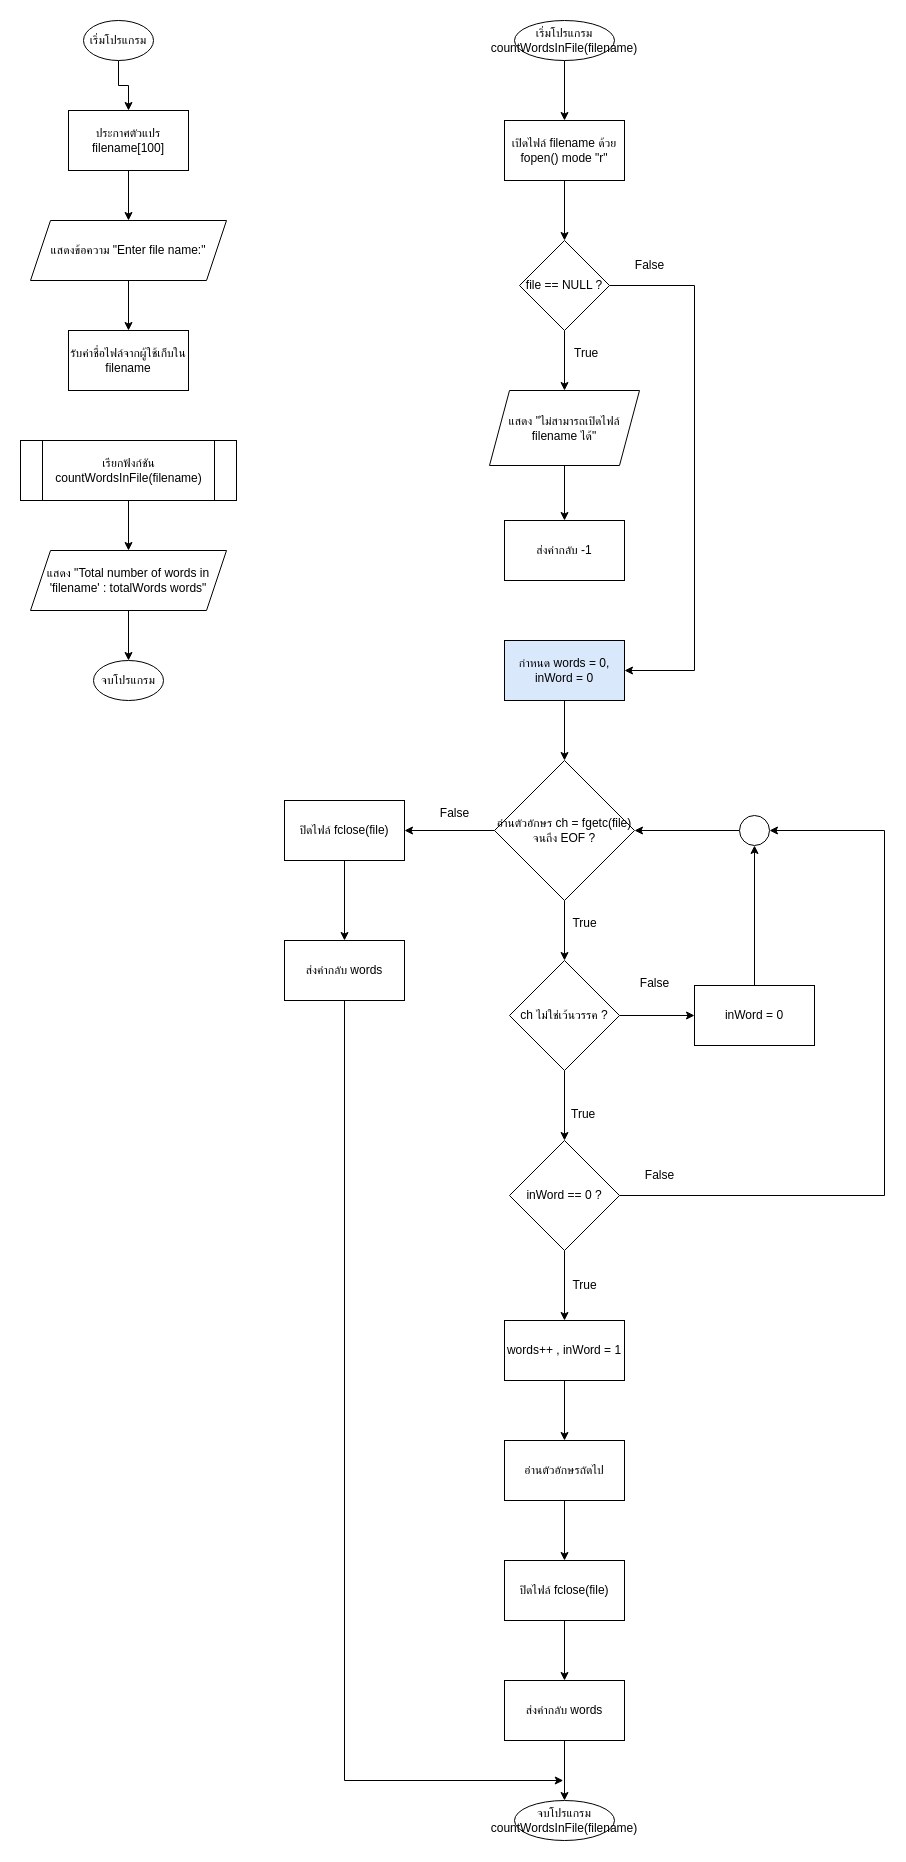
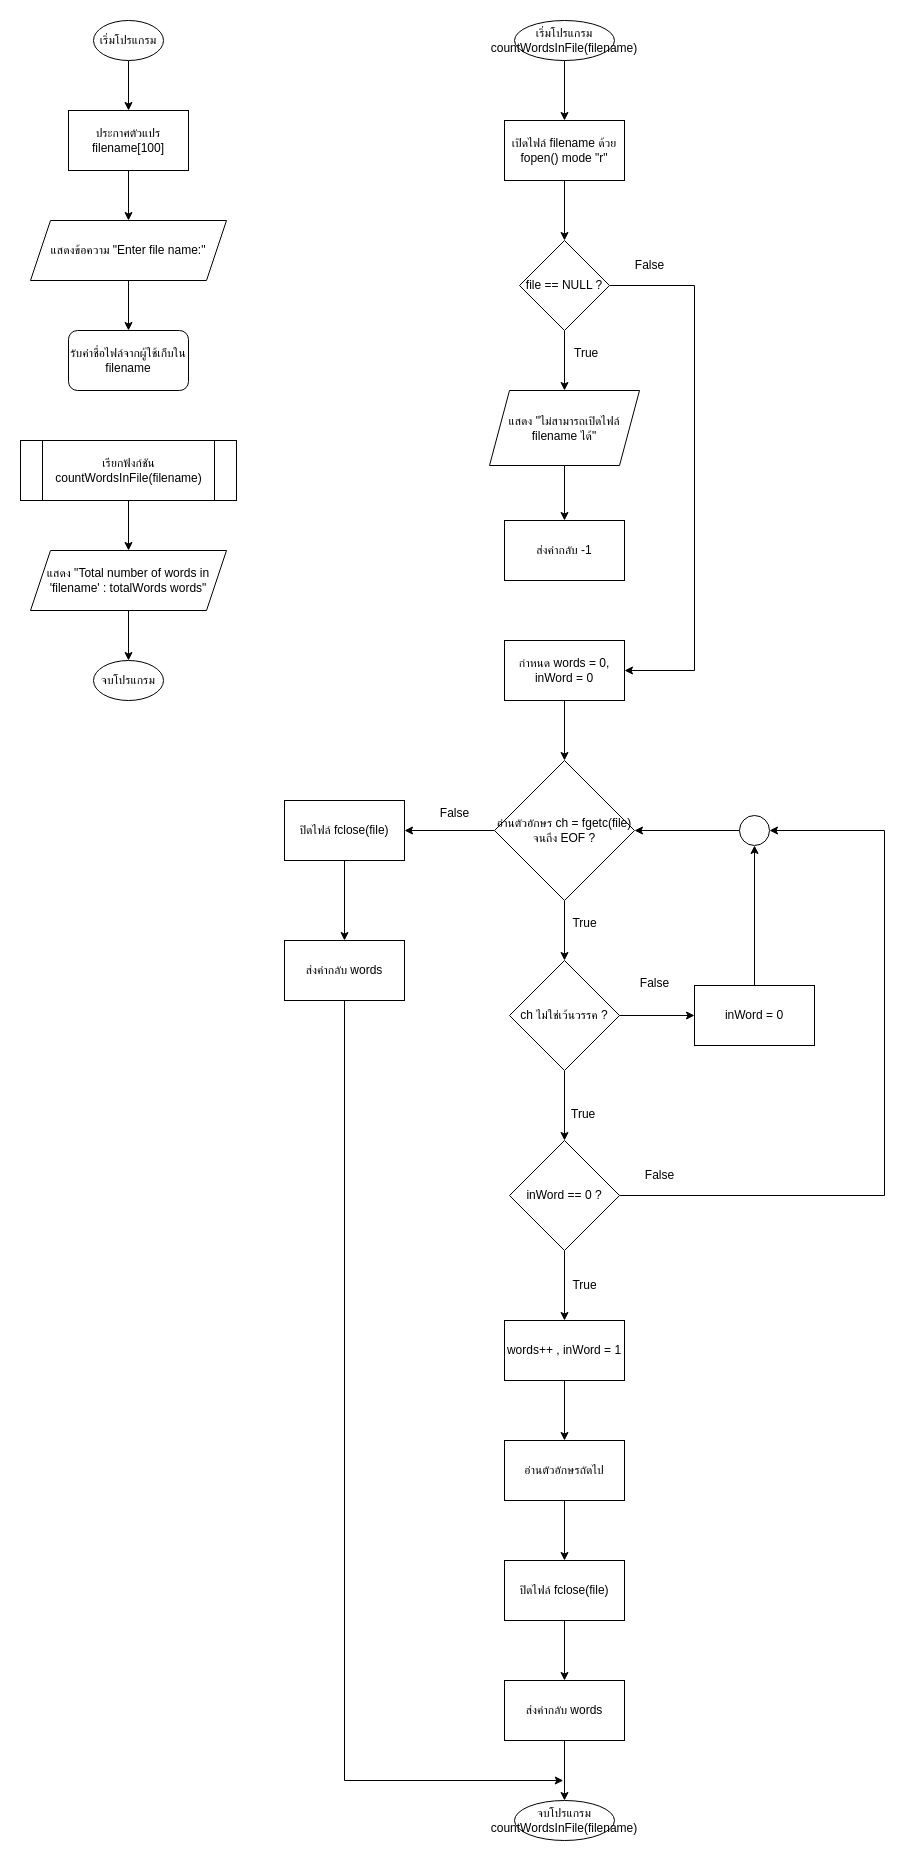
  <mxCell id="0" />
  <mxCell id="1" parent="0" />
  <mxCell id="2" value="" style="edgeStyle=orthogonalEdgeStyle;rounded=0;orthogonalLoop=1;jettySize=auto;html=1;" edge="1" parent="1" source="3" target="5"><mxGeometry relative="1" as="geometry" /></mxCell>
- <mxCell id="3" value="เริ่มโปรแกรม" style="ellipse;whiteSpace=wrap;html=1;" vertex="1" parent="1"><mxGeometry x="83" y="20" width="70" height="40" as="geometry" /></mxCell>
+ <mxCell id="3" value="เริ่มโปรแกรม" style="ellipse;whiteSpace=wrap;html=1;" vertex="1" parent="1"><mxGeometry x="93" y="20" width="70" height="40" as="geometry" /></mxCell>
  <mxCell id="4" value="" style="edgeStyle=orthogonalEdgeStyle;rounded=0;orthogonalLoop=1;jettySize=auto;html=1;" edge="1" parent="1" source="5" target="7"><mxGeometry relative="1" as="geometry" /></mxCell>
  <mxCell id="5" value="ประกาศตัวแปร filename[100]" style="whiteSpace=wrap;html=1;" vertex="1" parent="1"><mxGeometry x="68" y="110" width="120" height="60" as="geometry" /></mxCell>
  <mxCell id="6" value="" style="edgeStyle=orthogonalEdgeStyle;rounded=0;orthogonalLoop=1;jettySize=auto;html=1;" edge="1" parent="1" source="7" target="8"><mxGeometry relative="1" as="geometry" /></mxCell>
  <mxCell id="7" value="แสดงข้อความ &quot;Enter file name:&quot;" style="shape=parallelogram;perimeter=parallelogramPerimeter;whiteSpace=wrap;html=1;fixedSize=1;" vertex="1" parent="1"><mxGeometry x="30" y="220" width="196" height="60" as="geometry" /></mxCell>
- <mxCell id="8" value="รับค่าชื่อไฟล์จากผู้ใช้เก็บใน filename" style="whiteSpace=wrap;html=1;" vertex="1" parent="1"><mxGeometry x="68" y="330" width="120" height="60" as="geometry" /></mxCell>
+ <mxCell id="8" value="รับค่าชื่อไฟล์จากผู้ใช้เก็บใน filename" style="whiteSpace=wrap;html=1;rounded=1;" vertex="1" parent="1"><mxGeometry x="68" y="330" width="120" height="60" as="geometry" /></mxCell>
  <mxCell id="9" value="" style="edgeStyle=orthogonalEdgeStyle;rounded=0;orthogonalLoop=1;jettySize=auto;html=1;" edge="1" parent="1" source="10" target="12"><mxGeometry relative="1" as="geometry" /></mxCell>
  <mxCell id="10" value="เรียกฟังก์ชัน countWordsInFile(filename)" style="shape=process;whiteSpace=wrap;html=1;backgroundOutline=1;" vertex="1" parent="1"><mxGeometry x="20" y="440" width="216" height="60" as="geometry" /></mxCell>
  <mxCell id="11" value="" style="edgeStyle=orthogonalEdgeStyle;rounded=0;orthogonalLoop=1;jettySize=auto;html=1;" edge="1" parent="1" source="12" target="13"><mxGeometry relative="1" as="geometry" /></mxCell>
  <mxCell id="12" value="แสดง &quot;Total number of words in 'filename' : totalWords words&quot;" style="shape=parallelogram;perimeter=parallelogramPerimeter;whiteSpace=wrap;html=1;fixedSize=1;" vertex="1" parent="1"><mxGeometry x="30" y="550" width="196" height="60" as="geometry" /></mxCell>
  <mxCell id="13" value="จบโปรแกรม" style="ellipse;whiteSpace=wrap;html=1;" vertex="1" parent="1"><mxGeometry x="93" y="660" width="70" height="40" as="geometry" /></mxCell>
  <mxCell id="14" value="" style="edgeStyle=orthogonalEdgeStyle;rounded=0;orthogonalLoop=1;jettySize=auto;html=1;" edge="1" parent="1" source="15" target="17"><mxGeometry relative="1" as="geometry" /></mxCell>
  <mxCell id="15" value="เริ่มโปรแกรม&lt;div&gt;countWordsInFile(filename)&lt;/div&gt;" style="ellipse;whiteSpace=wrap;html=1;" vertex="1" parent="1"><mxGeometry x="514" y="20" width="100" height="40" as="geometry" /></mxCell>
  <mxCell id="16" value="" style="edgeStyle=orthogonalEdgeStyle;rounded=0;orthogonalLoop=1;jettySize=auto;html=1;" edge="1" parent="1" source="17" target="20"><mxGeometry relative="1" as="geometry" /></mxCell>
  <mxCell id="17" value="เปิดไฟล์ filename ด้วย fopen() mode &quot;r&quot;" style="whiteSpace=wrap;html=1;" vertex="1" parent="1"><mxGeometry x="504" y="120" width="120" height="60" as="geometry" /></mxCell>
  <mxCell id="18" value="" style="edgeStyle=orthogonalEdgeStyle;rounded=0;orthogonalLoop=1;jettySize=auto;html=1;" edge="1" parent="1" source="20" target="22"><mxGeometry relative="1" as="geometry" /></mxCell>
  <mxCell id="19" value="" style="edgeStyle=orthogonalEdgeStyle;rounded=0;orthogonalLoop=1;jettySize=auto;html=1;" edge="1" parent="1" source="20" target="26"><mxGeometry relative="1" as="geometry"><Array as="points"><mxPoint x="694" y="285" /><mxPoint x="694" y="670" /></Array></mxGeometry></mxCell>
  <mxCell id="20" value="file == NULL ?" style="rhombus;whiteSpace=wrap;html=1;" vertex="1" parent="1"><mxGeometry x="519" y="240" width="90" height="90" as="geometry" /></mxCell>
  <mxCell id="21" value="" style="edgeStyle=orthogonalEdgeStyle;rounded=0;orthogonalLoop=1;jettySize=auto;html=1;" edge="1" parent="1" source="22" target="23"><mxGeometry relative="1" as="geometry" /></mxCell>
  <mxCell id="22" value="แสดง &quot;ไม่สามารถเปิดไฟล์ filename ได้&quot;" style="shape=parallelogram;perimeter=parallelogramPerimeter;whiteSpace=wrap;html=1;fixedSize=1;" vertex="1" parent="1"><mxGeometry x="489" y="390" width="150" height="75" as="geometry" /></mxCell>
  <mxCell id="23" value="ส่งค่ากลับ -1" style="whiteSpace=wrap;html=1;" vertex="1" parent="1"><mxGeometry x="504" y="520" width="120" height="60" as="geometry" /></mxCell>
  <mxCell id="24" value="&amp;nbsp;True" style="text;html=1;align=center;verticalAlign=middle;resizable=0;points=[];autosize=1;strokeColor=none;fillColor=none;" vertex="1" parent="1"><mxGeometry x="559" y="338" width="50" height="30" as="geometry" /></mxCell>
  <mxCell id="25" value="" style="edgeStyle=orthogonalEdgeStyle;rounded=0;orthogonalLoop=1;jettySize=auto;html=1;" edge="1" parent="1" source="26" target="29"><mxGeometry relative="1" as="geometry" /></mxCell>
- <mxCell id="26" value="กำหนด words = 0, inWord = 0" style="whiteSpace=wrap;html=1;fillColor=#dae8fc;" vertex="1" parent="1"><mxGeometry x="504" y="640" width="120" height="60" as="geometry" /></mxCell>
+ <mxCell id="26" value="กำหนด words = 0, inWord = 0" style="whiteSpace=wrap;html=1;" vertex="1" parent="1"><mxGeometry x="504" y="640" width="120" height="60" as="geometry" /></mxCell>
  <mxCell id="27" value="" style="edgeStyle=orthogonalEdgeStyle;rounded=0;orthogonalLoop=1;jettySize=auto;html=1;" edge="1" parent="1" source="29" target="32"><mxGeometry relative="1" as="geometry" /></mxCell>
  <mxCell id="28" value="" style="edgeStyle=orthogonalEdgeStyle;rounded=0;orthogonalLoop=1;jettySize=auto;html=1;" edge="1" parent="1" source="29" target="38"><mxGeometry relative="1" as="geometry" /></mxCell>
  <mxCell id="29" value="อ่านตัวอักษร ch = fgetc(file) จนถึง EOF ?" style="rhombus;whiteSpace=wrap;html=1;" vertex="1" parent="1"><mxGeometry x="494" y="760" width="140" height="140" as="geometry" /></mxCell>
  <mxCell id="30" value="False" style="text;html=1;align=center;verticalAlign=middle;resizable=0;points=[];autosize=1;strokeColor=none;fillColor=none;" vertex="1" parent="1"><mxGeometry x="624" y="250" width="50" height="30" as="geometry" /></mxCell>
  <mxCell id="31" value="" style="edgeStyle=orthogonalEdgeStyle;rounded=0;orthogonalLoop=1;jettySize=auto;html=1;" edge="1" parent="1" source="32" target="35"><mxGeometry relative="1" as="geometry" /></mxCell>
  <mxCell id="32" value="ปิดไฟล์ fclose(file)" style="whiteSpace=wrap;html=1;" vertex="1" parent="1"><mxGeometry x="284" y="800" width="120" height="60" as="geometry" /></mxCell>
  <mxCell id="33" value="False" style="text;html=1;align=center;verticalAlign=middle;resizable=0;points=[];autosize=1;strokeColor=none;fillColor=none;" vertex="1" parent="1"><mxGeometry x="429" y="798" width="50" height="30" as="geometry" /></mxCell>
  <mxCell id="34" style="edgeStyle=orthogonalEdgeStyle;rounded=0;orthogonalLoop=1;jettySize=auto;html=1;" edge="1" parent="1" source="35"><mxGeometry relative="1" as="geometry"><mxPoint x="562.769" y="1780" as="targetPoint" /><Array as="points"><mxPoint x="344" y="1780" /></Array></mxGeometry></mxCell>
  <mxCell id="35" value="ส่งค่ากลับ words" style="whiteSpace=wrap;html=1;" vertex="1" parent="1"><mxGeometry x="284" y="940" width="120" height="60" as="geometry" /></mxCell>
  <mxCell id="36" value="" style="edgeStyle=orthogonalEdgeStyle;rounded=0;orthogonalLoop=1;jettySize=auto;html=1;" edge="1" parent="1" source="38" target="42"><mxGeometry relative="1" as="geometry" /></mxCell>
  <mxCell id="37" value="" style="edgeStyle=orthogonalEdgeStyle;rounded=0;orthogonalLoop=1;jettySize=auto;html=1;" edge="1" parent="1" source="38" target="55"><mxGeometry relative="1" as="geometry" /></mxCell>
  <mxCell id="38" value="ch ไม่ใช่เว้นวรรค ?" style="rhombus;whiteSpace=wrap;html=1;" vertex="1" parent="1"><mxGeometry x="509" y="960" width="110" height="110" as="geometry" /></mxCell>
  <mxCell id="39" value="&lt;div&gt;True&lt;/div&gt;" style="text;html=1;align=center;verticalAlign=middle;resizable=0;points=[];autosize=1;strokeColor=none;fillColor=none;" vertex="1" parent="1"><mxGeometry x="559" y="908" width="50" height="30" as="geometry" /></mxCell>
  <mxCell id="40" value="" style="edgeStyle=orthogonalEdgeStyle;rounded=0;orthogonalLoop=1;jettySize=auto;html=1;" edge="1" parent="1" source="42" target="45"><mxGeometry relative="1" as="geometry" /></mxCell>
  <mxCell id="41" style="edgeStyle=orthogonalEdgeStyle;rounded=0;orthogonalLoop=1;jettySize=auto;html=1;entryX=1;entryY=0.5;entryDx=0;entryDy=0;" edge="1" parent="1" source="42" target="58"><mxGeometry relative="1" as="geometry"><Array as="points"><mxPoint x="884" y="1195" /><mxPoint x="884" y="830" /></Array></mxGeometry></mxCell>
  <mxCell id="42" value="inWord == 0 ?" style="rhombus;whiteSpace=wrap;html=1;" vertex="1" parent="1"><mxGeometry x="509" y="1140" width="110" height="110" as="geometry" /></mxCell>
  <mxCell id="43" value="True" style="text;whiteSpace=wrap;" vertex="1" parent="1"><mxGeometry x="569" y="1100" width="30" height="30" as="geometry" /></mxCell>
  <mxCell id="44" value="" style="edgeStyle=orthogonalEdgeStyle;rounded=0;orthogonalLoop=1;jettySize=auto;html=1;" edge="1" parent="1" source="45" target="48"><mxGeometry relative="1" as="geometry" /></mxCell>
  <mxCell id="45" value="words++ , inWord = 1" style="whiteSpace=wrap;html=1;" vertex="1" parent="1"><mxGeometry x="504" y="1320" width="120" height="60" as="geometry" /></mxCell>
  <mxCell id="46" value="&lt;span style=&quot;text-align: left; text-wrap-mode: wrap;&quot;&gt;True&lt;/span&gt;" style="text;html=1;align=center;verticalAlign=middle;resizable=0;points=[];autosize=1;strokeColor=none;fillColor=none;" vertex="1" parent="1"><mxGeometry x="559" y="1270" width="50" height="30" as="geometry" /></mxCell>
  <mxCell id="47" value="" style="edgeStyle=orthogonalEdgeStyle;rounded=0;orthogonalLoop=1;jettySize=auto;html=1;" edge="1" parent="1" source="48" target="50"><mxGeometry relative="1" as="geometry" /></mxCell>
  <mxCell id="48" value="อ่านตัวอักษรถัดไป" style="whiteSpace=wrap;html=1;" vertex="1" parent="1"><mxGeometry x="504" y="1440" width="120" height="60" as="geometry" /></mxCell>
  <mxCell id="49" value="" style="edgeStyle=orthogonalEdgeStyle;rounded=0;orthogonalLoop=1;jettySize=auto;html=1;" edge="1" parent="1" source="50" target="52"><mxGeometry relative="1" as="geometry" /></mxCell>
  <mxCell id="50" value="ปิดไฟล์ fclose(file)" style="whiteSpace=wrap;html=1;" vertex="1" parent="1"><mxGeometry x="504" y="1560" width="120" height="60" as="geometry" /></mxCell>
  <mxCell id="51" value="" style="edgeStyle=orthogonalEdgeStyle;rounded=0;orthogonalLoop=1;jettySize=auto;html=1;" edge="1" parent="1" source="52" target="53"><mxGeometry relative="1" as="geometry" /></mxCell>
  <mxCell id="52" value="ส่งค่ากลับ words" style="whiteSpace=wrap;html=1;" vertex="1" parent="1"><mxGeometry x="504" y="1680" width="120" height="60" as="geometry" /></mxCell>
  <mxCell id="53" value="จบโปรแกรม&lt;br&gt;&lt;div&gt;countWordsInFile(filename)&lt;/div&gt;" style="ellipse;whiteSpace=wrap;html=1;" vertex="1" parent="1"><mxGeometry x="514" y="1800" width="100" height="40" as="geometry" /></mxCell>
  <mxCell id="54" style="edgeStyle=orthogonalEdgeStyle;rounded=0;orthogonalLoop=1;jettySize=auto;html=1;entryX=0.5;entryY=1;entryDx=0;entryDy=0;" edge="1" parent="1" source="55" target="58"><mxGeometry relative="1" as="geometry" /></mxCell>
  <mxCell id="55" value="inWord = 0" style="whiteSpace=wrap;html=1;" vertex="1" parent="1"><mxGeometry x="694" y="985" width="120" height="60" as="geometry" /></mxCell>
  <mxCell id="56" value="False" style="text;html=1;align=center;verticalAlign=middle;resizable=0;points=[];autosize=1;strokeColor=none;fillColor=none;" vertex="1" parent="1"><mxGeometry x="629" y="968" width="50" height="30" as="geometry" /></mxCell>
  <mxCell id="57" style="edgeStyle=orthogonalEdgeStyle;rounded=0;orthogonalLoop=1;jettySize=auto;html=1;entryX=1;entryY=0.5;entryDx=0;entryDy=0;" edge="1" parent="1" source="58" target="29"><mxGeometry relative="1" as="geometry" /></mxCell>
  <mxCell id="58" value="" style="ellipse;whiteSpace=wrap;html=1;aspect=fixed;" vertex="1" parent="1"><mxGeometry x="739" y="815" width="30" height="30" as="geometry" /></mxCell>
  <mxCell id="59" value="False" style="text;html=1;align=center;verticalAlign=middle;resizable=0;points=[];autosize=1;strokeColor=none;fillColor=none;" vertex="1" parent="1"><mxGeometry x="634" y="1160" width="50" height="30" as="geometry" /></mxCell>
